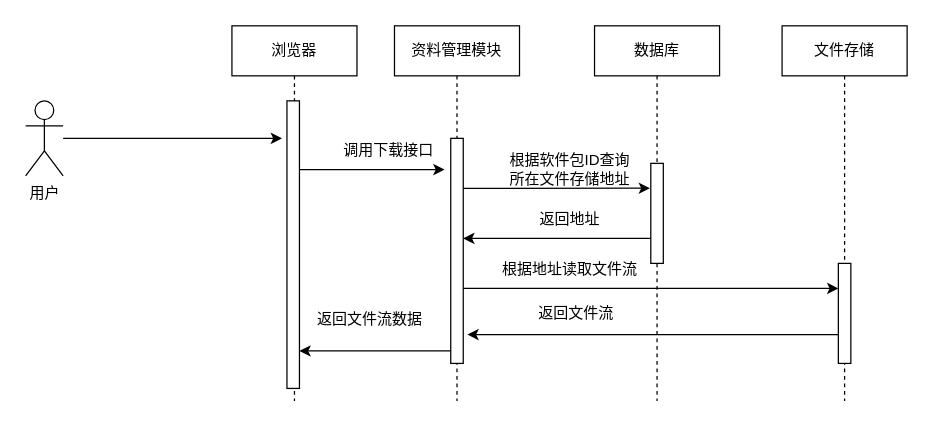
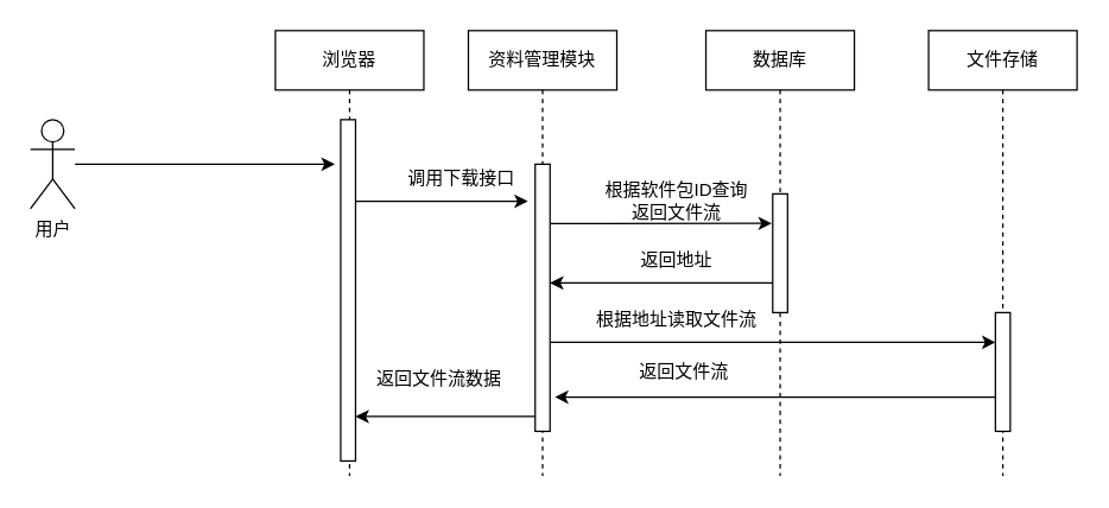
  <mxCell id="0" />
  <mxCell id="1" parent="0" />
  <mxCell id="2" value="资料管理模块" style="shape=umlLifeline;perimeter=lifelinePerimeter;whiteSpace=wrap;html=1;container=1;collapsible=0;recursiveResize=0;outlineConnect=0;" vertex="1" parent="1"><mxGeometry x="315" y="20" width="100" height="300" as="geometry" /></mxCell>
  <mxCell id="3" value="" style="html=1;points=[];perimeter=orthogonalPerimeter;" vertex="1" parent="2"><mxGeometry x="45" y="90" width="10" height="180" as="geometry" /></mxCell>
  <mxCell id="4" value="调用下载接口" style="text;html=1;align=center;verticalAlign=middle;resizable=0;points=[];autosize=1;strokeColor=none;fillColor=none;" vertex="1" parent="2"><mxGeometry x="-55" y="85" width="100" height="30" as="geometry" /></mxCell>
  <mxCell id="5" style="edgeStyle=orthogonalEdgeStyle;rounded=0;orthogonalLoop=1;jettySize=auto;html=1;" edge="1" parent="1" source="6"><mxGeometry relative="1" as="geometry"><mxPoint x="225" y="110" as="targetPoint" /><Array as="points"><mxPoint x="195" y="110" /><mxPoint x="195" y="110" /></Array></mxGeometry></mxCell>
  <mxCell id="6" value="用户" style="shape=umlActor;verticalLabelPosition=bottom;verticalAlign=top;html=1;" vertex="1" parent="1"><mxGeometry x="20" y="80" width="30" height="60" as="geometry" /></mxCell>
  <mxCell id="7" value="数据库" style="shape=umlLifeline;perimeter=lifelinePerimeter;whiteSpace=wrap;html=1;container=1;collapsible=0;recursiveResize=0;outlineConnect=0;" vertex="1" parent="1"><mxGeometry x="475" y="20" width="100" height="300" as="geometry" /></mxCell>
  <mxCell id="8" value="返回文件流" style="text;html=1;align=center;verticalAlign=middle;resizable=0;points=[];autosize=1;strokeColor=none;fillColor=none;" vertex="1" parent="7"><mxGeometry x="-55" y="215" width="80" height="30" as="geometry" /></mxCell>
  <mxCell id="9" value="文件存储" style="shape=umlLifeline;perimeter=lifelinePerimeter;whiteSpace=wrap;html=1;container=1;collapsible=0;recursiveResize=0;outlineConnect=0;" vertex="1" parent="1"><mxGeometry x="625" y="20" width="100" height="300" as="geometry" /></mxCell>
  <mxCell id="10" value="" style="html=1;points=[];perimeter=orthogonalPerimeter;" vertex="1" parent="9"><mxGeometry x="45" y="190" width="10" height="80" as="geometry" /></mxCell>
  <mxCell id="11" value="浏览器" style="shape=umlLifeline;perimeter=lifelinePerimeter;whiteSpace=wrap;html=1;container=1;collapsible=0;recursiveResize=0;outlineConnect=0;" vertex="1" parent="1"><mxGeometry x="185" y="20" width="100" height="300" as="geometry" /></mxCell>
  <mxCell id="12" value="" style="html=1;points=[];perimeter=orthogonalPerimeter;" vertex="1" parent="11"><mxGeometry x="44" y="60" width="10" height="230" as="geometry" /></mxCell>
  <mxCell id="13" style="edgeStyle=orthogonalEdgeStyle;rounded=0;orthogonalLoop=1;jettySize=auto;html=1;" edge="1" parent="1" source="12"><mxGeometry relative="1" as="geometry"><mxPoint x="355" y="135" as="targetPoint" /><Array as="points"><mxPoint x="234" y="170" /></Array></mxGeometry></mxCell>
  <mxCell id="14" style="edgeStyle=orthogonalEdgeStyle;rounded=0;orthogonalLoop=1;jettySize=auto;html=1;" edge="1" parent="1" source="15"><mxGeometry relative="1" as="geometry"><mxPoint x="370" y="190" as="targetPoint" /><Array as="points"><mxPoint x="505" y="190" /><mxPoint x="505" y="190" /></Array></mxGeometry></mxCell>
  <mxCell id="15" value="" style="html=1;points=[];perimeter=orthogonalPerimeter;" vertex="1" parent="1"><mxGeometry x="520" y="130" width="10" height="80" as="geometry" /></mxCell>
  <mxCell id="16" style="edgeStyle=orthogonalEdgeStyle;rounded=0;orthogonalLoop=1;jettySize=auto;html=1;entryX=-0.068;entryY=0.248;entryDx=0;entryDy=0;entryPerimeter=0;" edge="1" parent="1" source="3" target="15"><mxGeometry relative="1" as="geometry"><Array as="points"><mxPoint x="405" y="150" /><mxPoint x="405" y="150" /></Array></mxGeometry></mxCell>
- <mxCell id="17" value="根据软件包ID查询&lt;br&gt;所在文件存储地址" style="text;html=1;align=center;verticalAlign=middle;resizable=0;points=[];autosize=1;strokeColor=none;fillColor=none;" vertex="1" parent="1"><mxGeometry x="395" y="115" width="120" height="40" as="geometry" /></mxCell>
+ <mxCell id="17" value="根据软件包ID查询&lt;br&gt;返回文件流" style="text;html=1;align=center;verticalAlign=middle;resizable=0;points=[];autosize=1;strokeColor=none;fillColor=none;" vertex="1" parent="1"><mxGeometry x="395" y="115" width="120" height="40" as="geometry" /></mxCell>
  <mxCell id="18" value="返回地址" style="text;html=1;align=center;verticalAlign=middle;resizable=0;points=[];autosize=1;strokeColor=none;fillColor=none;" vertex="1" parent="1"><mxGeometry x="420" y="160" width="70" height="30" as="geometry" /></mxCell>
  <mxCell id="19" style="edgeStyle=orthogonalEdgeStyle;rounded=0;orthogonalLoop=1;jettySize=auto;html=1;" edge="1" parent="1" source="3" target="10"><mxGeometry relative="1" as="geometry"><Array as="points"><mxPoint x="445" y="230" /><mxPoint x="445" y="230" /></Array></mxGeometry></mxCell>
  <mxCell id="20" value="根据地址读取文件流" style="text;html=1;align=center;verticalAlign=middle;resizable=0;points=[];autosize=1;strokeColor=none;fillColor=none;" vertex="1" parent="1"><mxGeometry x="390" y="200" width="130" height="30" as="geometry" /></mxCell>
  <mxCell id="21" style="edgeStyle=orthogonalEdgeStyle;rounded=0;orthogonalLoop=1;jettySize=auto;html=1;entryX=1.333;entryY=0.872;entryDx=0;entryDy=0;entryPerimeter=0;" edge="1" parent="1" source="10" target="3"><mxGeometry relative="1" as="geometry"><Array as="points"><mxPoint x="605" y="267" /><mxPoint x="605" y="267" /></Array></mxGeometry></mxCell>
  <mxCell id="22" style="edgeStyle=orthogonalEdgeStyle;rounded=0;orthogonalLoop=1;jettySize=auto;html=1;" edge="1" parent="1" source="3" target="12"><mxGeometry relative="1" as="geometry"><mxPoint x="245" y="280" as="targetPoint" /><Array as="points"><mxPoint x="275" y="280" /><mxPoint x="275" y="280" /></Array></mxGeometry></mxCell>
  <mxCell id="23" value="返回文件流数据" style="text;html=1;align=center;verticalAlign=middle;resizable=0;points=[];autosize=1;strokeColor=none;fillColor=none;" vertex="1" parent="1"><mxGeometry x="240" y="240" width="110" height="30" as="geometry" /></mxCell>
